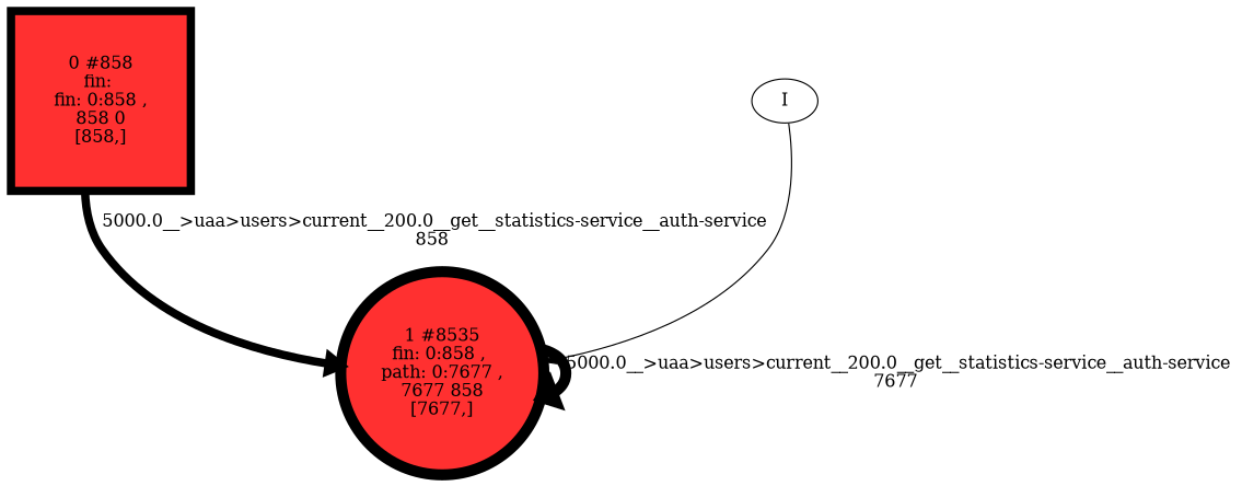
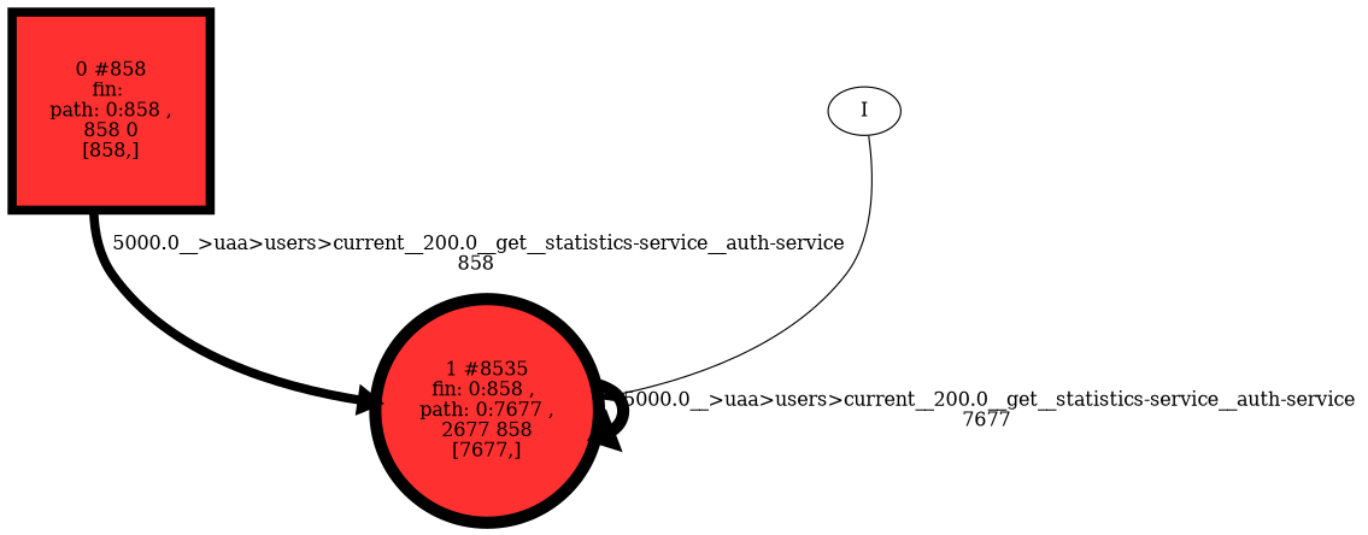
  digraph {
    node [fillcolor=firebrick1 style=filled]
-   n1 [height=2.04844 label="0 #858\nfin: \n fin: 0:858 , \n858 0\n[858,]" penwidth=6.75577 shape=box width=2.04844]
-   n2 [height=2.30778 label="1 #8535\nfin: 0:858 , \n path: 0:7677 , \n7677 858\n[7677,]" penwidth=9.05205 width=2.30778]
+   n1 [height=2.04844 label="0 #858\nfin: \n path: 0:858 , \n858 0\n[858,]" penwidth=6.75577 shape=box width=2.04844]
+   n2 [height=2.30778 label="1 #8535\nfin: 0:858 , \n path: 0:7677 , \n2677 858\n[7677,]" penwidth=9.05205 width=2.30778]
    I [fillcolor="" style=""]
    n1 -> n2 [label="5000.0__>uaa>users>current__200.0__get__statistics-service__auth-service\n858 " penwidth=6.75577]
    n2 -> n2 [label="5000.0__>uaa>users>current__200.0__get__statistics-service__auth-service\n7677 " penwidth=9.05205]
    I -> n2
  }
